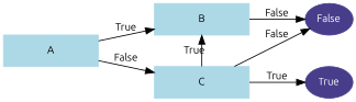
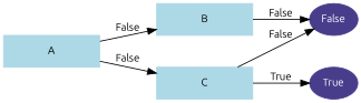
  digraph {
    compound=true
    fontname=Ubuntu
    rankdir=LR
    node [color=lightblue fontcolor=black fontname=Ubuntu fontsize=12 shape=box style=filled group=top_line]
    edge [fontname=Ubuntu fontsize=12]
    n1 [label=A width=1.5 group=""]
    n2 [label=B width=1.5]
    n3 [group=bot_line label=C width=1.5]
    n4 [color=darkslateblue fontcolor=white label=False shape=ellipse]
    n5 [color=darkslateblue fontcolor=white group=bot_line label=True shape=ellipse]
    subgraph sub_1 {
      n1
      n2
      n3
    }
    subgraph sub_2 {
      n4
      n5
    }
    subgraph sub_3 {
      rank=same
      n2
      n3
    }
-   n1 -> n2 [label=True]
+   n1 -> n2 [label=False]
    n1 -> n3 [label=False]
-   n2 -> n3 [dir=back label=" True"]
    n2 -> n4 [label=False]
    n3 -> n4 [label=False]
    n3 -> n5 [label=True]
  }
